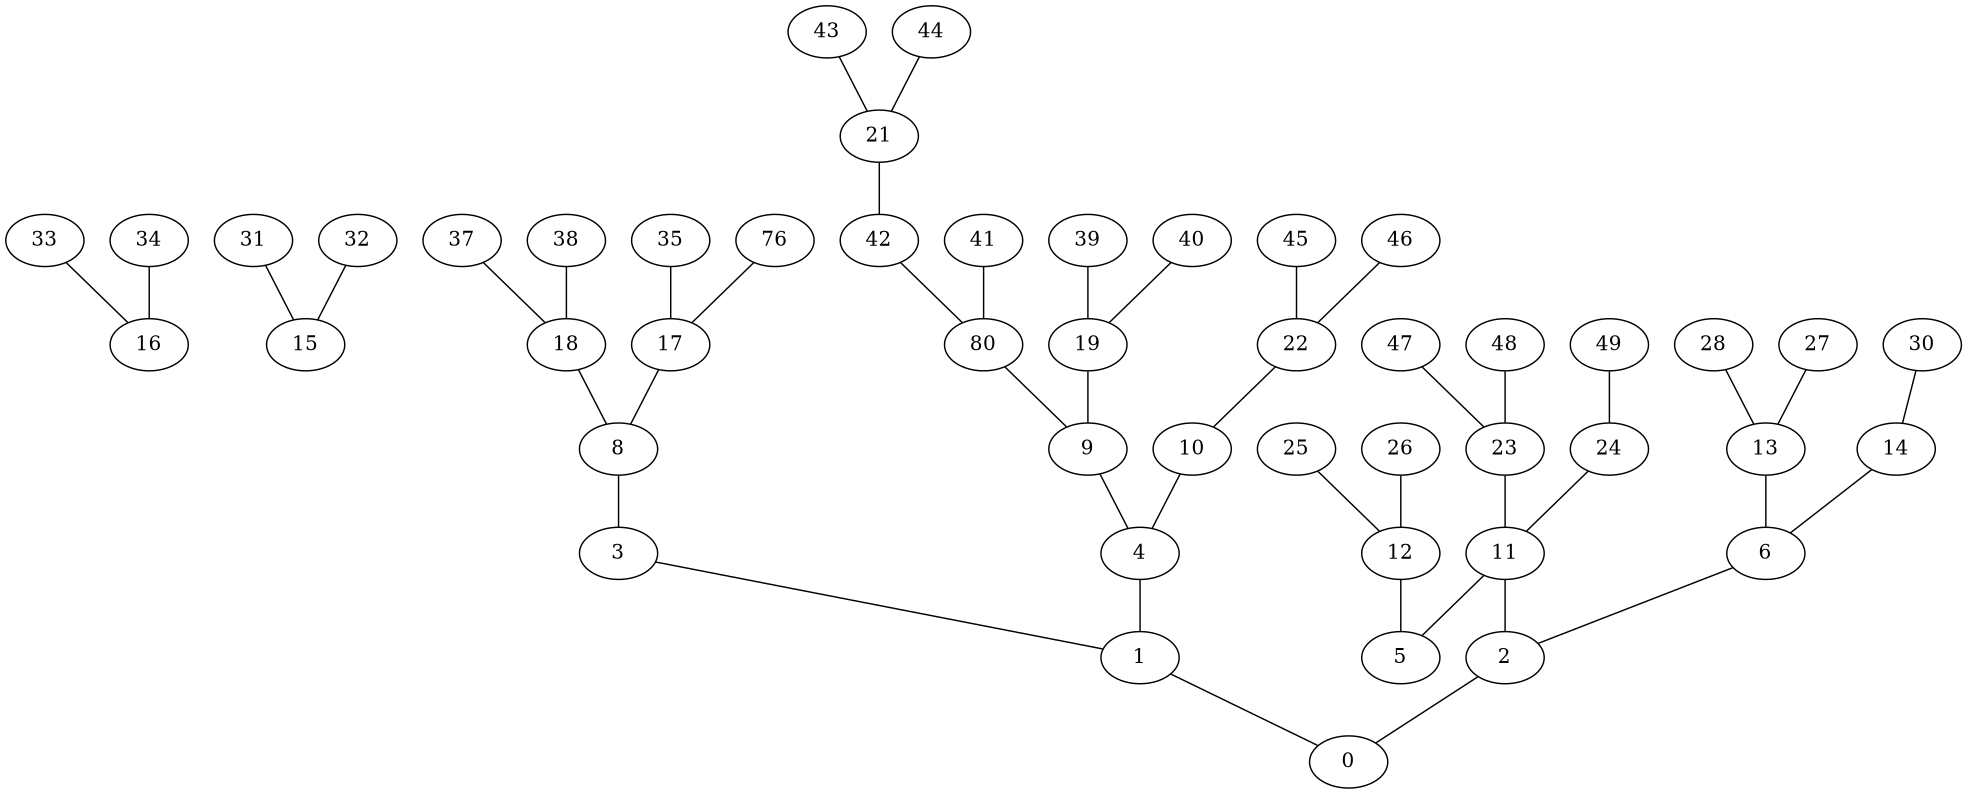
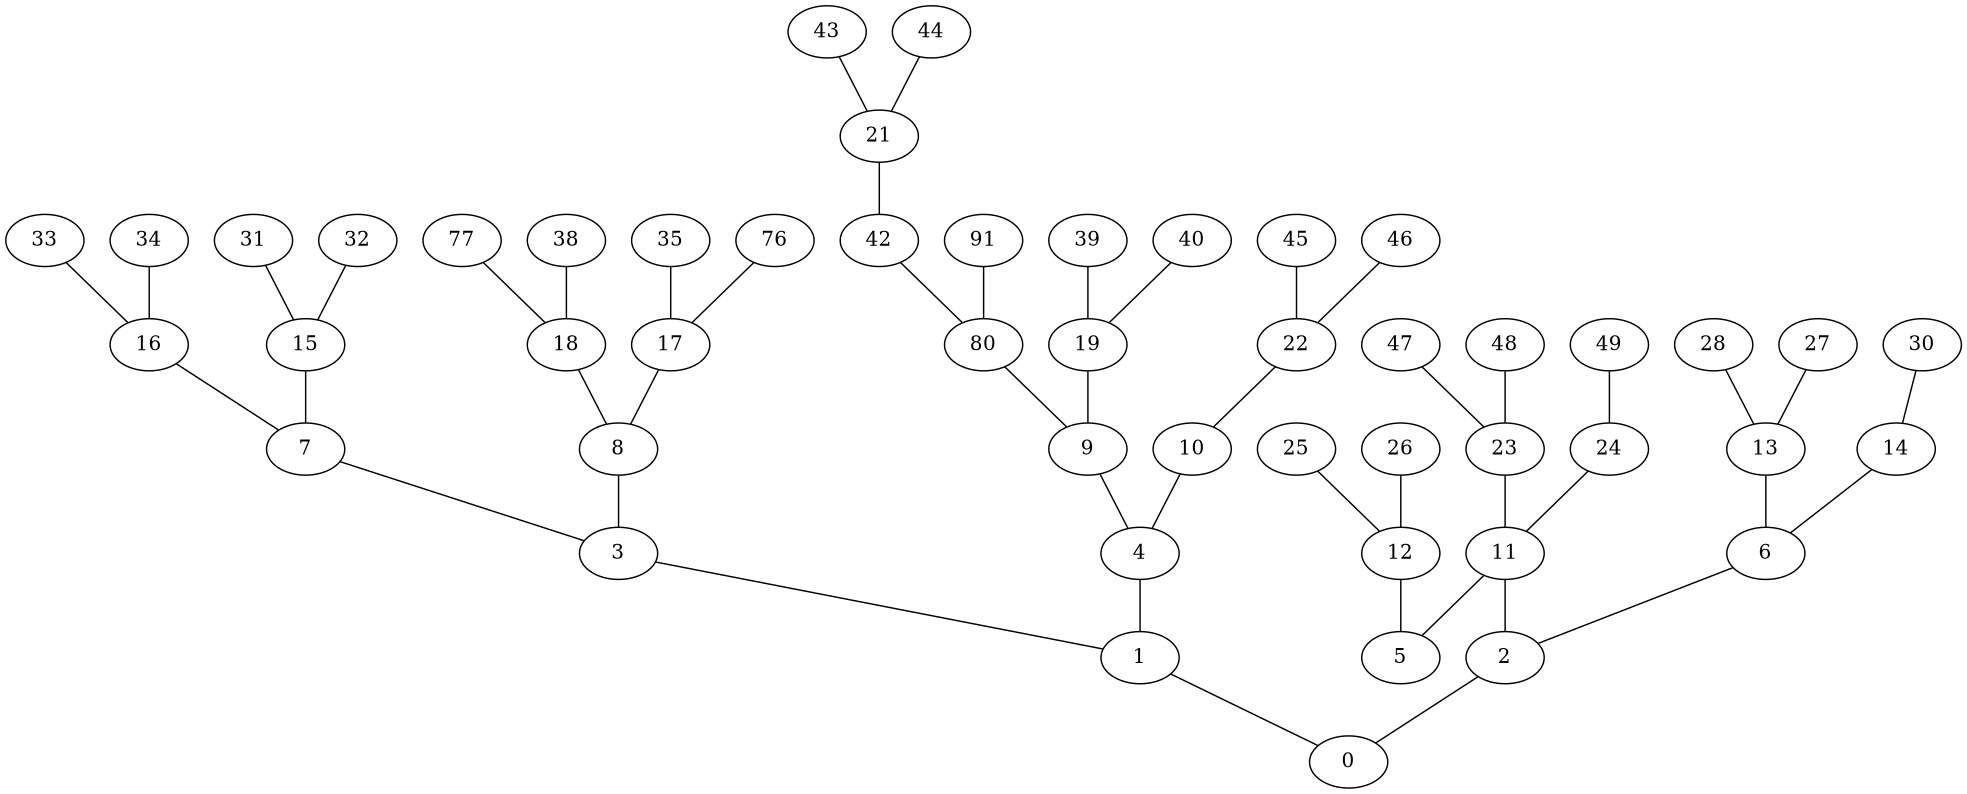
  graph {
    1
    0
    2
    3
    4
    6
+   7
    8
    9
    10
    11
    5
    12
    13
    14
    15
    16
    17
    18
    19
    n21 [label=80]
    21
    42
    22
    23
    24
    25
    26
    27
    28
    30
    31
    32
    33
    34
    35
    n37 [label=76]
-   37
+   37 [label=77]
    38
    39
    40
-   41
+   41 [label=91]
    43
    44
    45
    46
    47
    48
    49
    1 -- 0
    2 -- 0
    3 -- 1
    4 -- 1
    6 -- 2
+   7 -- 3
    8 -- 3
    9 -- 4
    10 -- 4
    11 -- 2
    11 -- 5
    12 -- 5
    13 -- 6
    14 -- 6
+   15 -- 7
+   16 -- 7
    17 -- 8
    18 -- 8
    19 -- 9
    n21 -- 9
    21 -- 42
    42 -- n21
    22 -- 10
    23 -- 11
    24 -- 11
    25 -- 12
    26 -- 12
    27 -- 13
    28 -- 13
    30 -- 14
    31 -- 15
    32 -- 15
    33 -- 16
    34 -- 16
    35 -- 17
    n37 -- 17
    37 -- 18
    38 -- 18
    39 -- 19
    40 -- 19
    41 -- n21
    43 -- 21
    44 -- 21
    45 -- 22
    46 -- 22
    47 -- 23
    48 -- 23
    49 -- 24
  }
